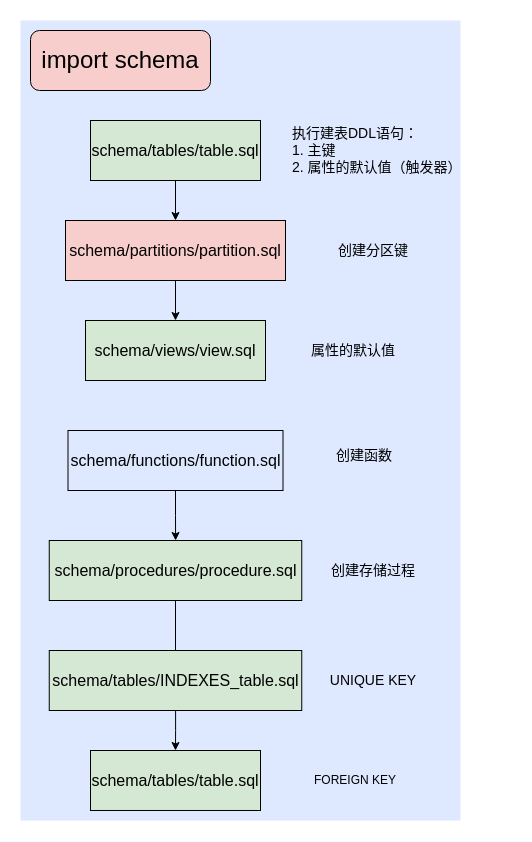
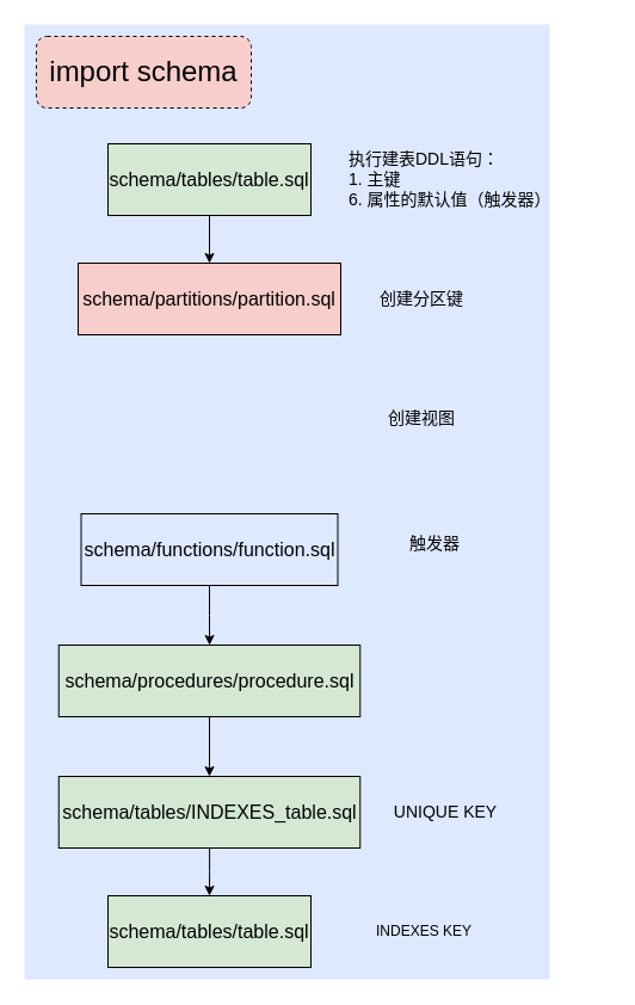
  <mxCell id="0" />
  <mxCell id="1" parent="0" />
  <mxCell id="2" value="" style="fillColor=#DEE8FF;strokeColor=none" parent="1" vertex="1"><mxGeometry x="20" y="20" width="440" height="800" as="geometry" /></mxCell>
  <mxCell id="3" value="" style="edgeStyle=orthogonalEdgeStyle;rounded=0;orthogonalLoop=1;jettySize=auto;html=1;" edge="1" parent="1" source="4" target="6"><mxGeometry relative="1" as="geometry" /></mxCell>
  <mxCell id="4" value="schema/tables/table.sql" style="rounded=0;whiteSpace=wrap;html=1;fillColor=#d5e8d4;strokeColor=#000000;fontSize=16;" vertex="1" parent="1"><mxGeometry x="90" y="120" width="170" height="60" as="geometry" /></mxCell>
- <mxCell id="5" value="" style="edgeStyle=orthogonalEdgeStyle;rounded=0;orthogonalLoop=1;jettySize=auto;html=1;" edge="1" parent="1" source="6" target="8"><mxGeometry relative="1" as="geometry" /></mxCell>
  <mxCell id="6" value="schema/partitions/partition.sql" style="rounded=0;whiteSpace=wrap;html=1;fillColor=#f8cecc;strokeColor=#000000;fontSize=16;" vertex="1" parent="1"><mxGeometry x="65" y="220" width="220" height="60" as="geometry" /></mxCell>
- <mxCell id="7" value="执行建表DDL语句：&lt;br&gt;1. 主键&lt;br&gt;2. 属性的默认值（触发器）" style="text;html=1;strokeColor=none;fillColor=none;align=left;verticalAlign=middle;whiteSpace=wrap;rounded=0;fontSize=14;" vertex="1" parent="1"><mxGeometry x="290" y="135" width="220" height="30" as="geometry" /></mxCell>
- <mxCell id="8" value="schema/views/view.sql" style="rounded=0;whiteSpace=wrap;html=1;fillColor=#d5e8d4;strokeColor=#000000;fontSize=16;" vertex="1" parent="1"><mxGeometry x="85" y="320" width="180" height="60" as="geometry" /></mxCell>
+ <mxCell id="7" value="执行建表DDL语句：&lt;br&gt;1. 主键&lt;br&gt;6. 属性的默认值（触发器）" style="text;html=1;strokeColor=none;fillColor=none;align=left;verticalAlign=middle;whiteSpace=wrap;rounded=0;fontSize=14;" vertex="1" parent="1"><mxGeometry x="290" y="135" width="220" height="30" as="geometry" /></mxCell>
  <mxCell id="9" value="" style="edgeStyle=orthogonalEdgeStyle;rounded=0;orthogonalLoop=1;jettySize=auto;html=1;" edge="1" parent="1" source="10" target="12"><mxGeometry relative="1" as="geometry" /></mxCell>
  <mxCell id="10" value="schema/functions/function.sql" style="rounded=0;whiteSpace=wrap;html=1;fillColor=#dee8ff;strokeColor=#000000;fontSize=16;" vertex="1" parent="1"><mxGeometry x="67.5" y="430" width="215" height="60" as="geometry" /></mxCell>
- <mxCell id="11" value="" style="edgeStyle=orthogonalEdgeStyle;rounded=0;orthogonalLoop=1;jettySize=auto;html=1;endArrow=none;" edge="1" parent="1" source="12" target="14"><mxGeometry relative="1" as="geometry" /></mxCell>
+ <mxCell id="11" value="" style="edgeStyle=orthogonalEdgeStyle;rounded=0;orthogonalLoop=1;jettySize=auto;html=1;" edge="1" parent="1" source="12" target="14"><mxGeometry relative="1" as="geometry" /></mxCell>
  <mxCell id="12" value="schema/procedures/procedure.sql" style="rounded=0;whiteSpace=wrap;html=1;fillColor=#d5e8d4;strokeColor=#000000;fontSize=16;" vertex="1" parent="1"><mxGeometry x="48.75" y="540" width="252.5" height="60" as="geometry" /></mxCell>
  <mxCell id="13" value="" style="edgeStyle=orthogonalEdgeStyle;rounded=0;orthogonalLoop=1;jettySize=auto;html=1;" edge="1" parent="1" source="14" target="16"><mxGeometry relative="1" as="geometry" /></mxCell>
  <mxCell id="14" value="schema/tables/INDEXES_table.sql" style="rounded=0;whiteSpace=wrap;html=1;fillColor=#d5e8d4;strokeColor=#000000;fontSize=16;" vertex="1" parent="1"><mxGeometry x="48.75" y="650" width="252.5" height="60" as="geometry" /></mxCell>
  <mxCell id="15" value="UNIQUE KEY" style="text;html=1;strokeColor=none;fillColor=none;align=center;verticalAlign=middle;whiteSpace=wrap;rounded=0;fontSize=14;" vertex="1" parent="1"><mxGeometry x="310" y="665" width="126" height="30" as="geometry" /></mxCell>
  <mxCell id="16" value="schema/tables/table.sql" style="rounded=0;whiteSpace=wrap;html=1;fillColor=#d5e8d4;strokeColor=#000000;fontSize=16;" vertex="1" parent="1"><mxGeometry x="90" y="750" width="170" height="60" as="geometry" /></mxCell>
- <mxCell id="17" value="FOREIGN KEY" style="text;html=1;strokeColor=none;fillColor=none;align=center;verticalAlign=middle;whiteSpace=wrap;rounded=0;" vertex="1" parent="1"><mxGeometry x="310" y="765" width="90" height="30" as="geometry" /></mxCell>
- <mxCell id="18" value="创建分区键" style="text;html=1;strokeColor=none;fillColor=none;align=center;verticalAlign=middle;whiteSpace=wrap;rounded=0;fontSize=14;" vertex="1" parent="1"><mxGeometry x="310" y="235" width="126" height="30" as="geometry" /></mxCell>
- <mxCell id="19" value="属性的默认值" style="text;html=1;strokeColor=none;fillColor=none;align=center;verticalAlign=middle;whiteSpace=wrap;rounded=0;fontSize=14;" vertex="1" parent="1"><mxGeometry x="290" y="335" width="126" height="30" as="geometry" /></mxCell>
- <mxCell id="20" value="创建函数" style="text;html=1;strokeColor=none;fillColor=none;align=center;verticalAlign=middle;whiteSpace=wrap;rounded=0;fontSize=14;" vertex="1" parent="1"><mxGeometry x="301.25" y="440" width="126" height="30" as="geometry" /></mxCell>
- <mxCell id="21" value="创建存储过程" style="text;html=1;strokeColor=none;fillColor=none;align=center;verticalAlign=middle;whiteSpace=wrap;rounded=0;fontSize=14;" vertex="1" parent="1"><mxGeometry x="310" y="555" width="126" height="30" as="geometry" /></mxCell>
- <mxCell id="22" value="import schema" style="rounded=1;whiteSpace=wrap;html=1;fillColor=#f8cecc;strokeColor=#000000;gradientColor=none;fontSize=24;" vertex="1" parent="1"><mxGeometry x="30" y="30" width="180" height="60" as="geometry" /></mxCell>
+ <mxCell id="17" value="INDEXES KEY" style="text;html=1;strokeColor=none;fillColor=none;align=center;verticalAlign=middle;whiteSpace=wrap;rounded=0;" vertex="1" parent="1"><mxGeometry x="310" y="765" width="90" height="30" as="geometry" /></mxCell>
+ <mxCell id="18" value="创建分区键" style="text;html=1;strokeColor=none;fillColor=none;align=center;verticalAlign=middle;whiteSpace=wrap;rounded=0;fontSize=14;" vertex="1" parent="1"><mxGeometry x="290" y="235" width="126" height="30" as="geometry" /></mxCell>
+ <mxCell id="19" value="创建视图" style="text;html=1;strokeColor=none;fillColor=none;align=center;verticalAlign=middle;whiteSpace=wrap;rounded=0;fontSize=14;" vertex="1" parent="1"><mxGeometry x="290" y="335" width="126" height="30" as="geometry" /></mxCell>
+ <mxCell id="20" value="触发器" style="text;html=1;strokeColor=none;fillColor=none;align=center;verticalAlign=middle;whiteSpace=wrap;rounded=0;fontSize=14;" vertex="1" parent="1"><mxGeometry x="301.25" y="440" width="126" height="30" as="geometry" /></mxCell>
+ <mxCell id="22" value="import schema" style="rounded=1;whiteSpace=wrap;html=1;fillColor=#f8cecc;strokeColor=#000000;gradientColor=none;fontSize=24;dashed=1;" vertex="1" parent="1"><mxGeometry x="30" y="30" width="180" height="60" as="geometry" /></mxCell>
